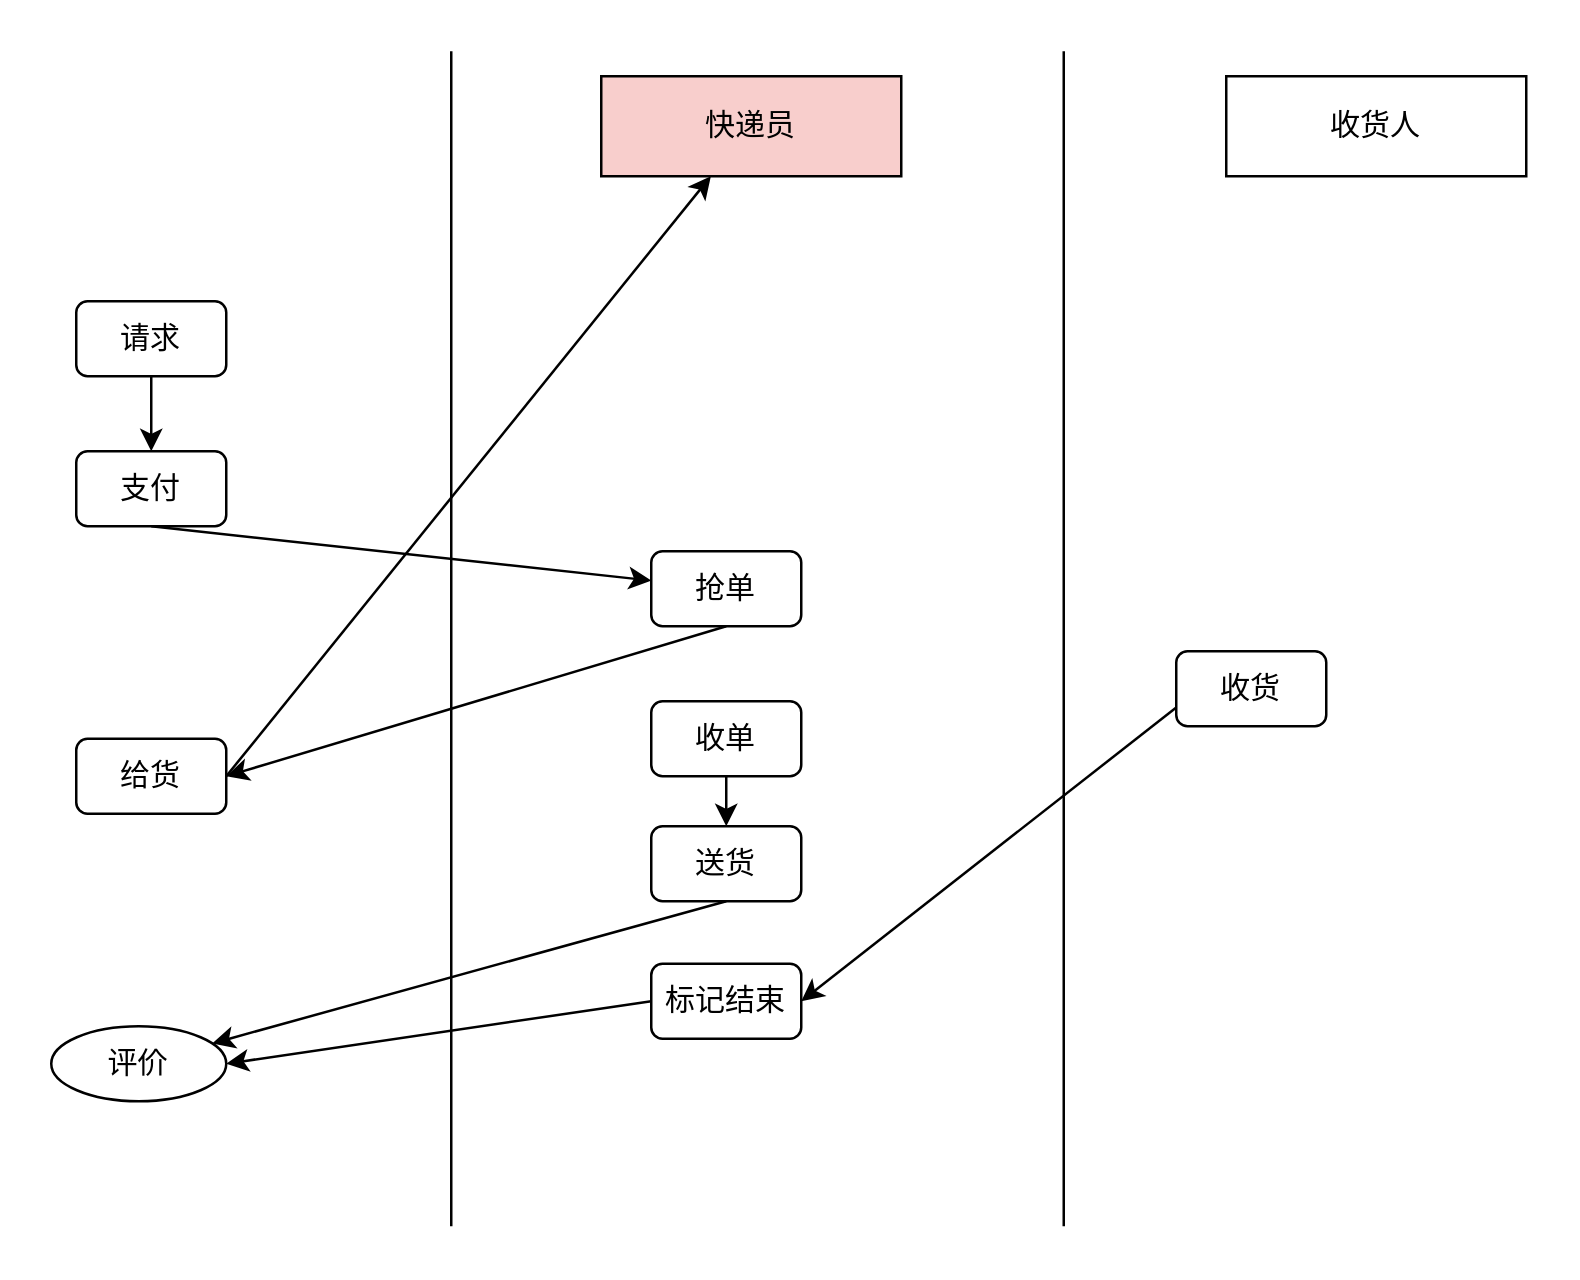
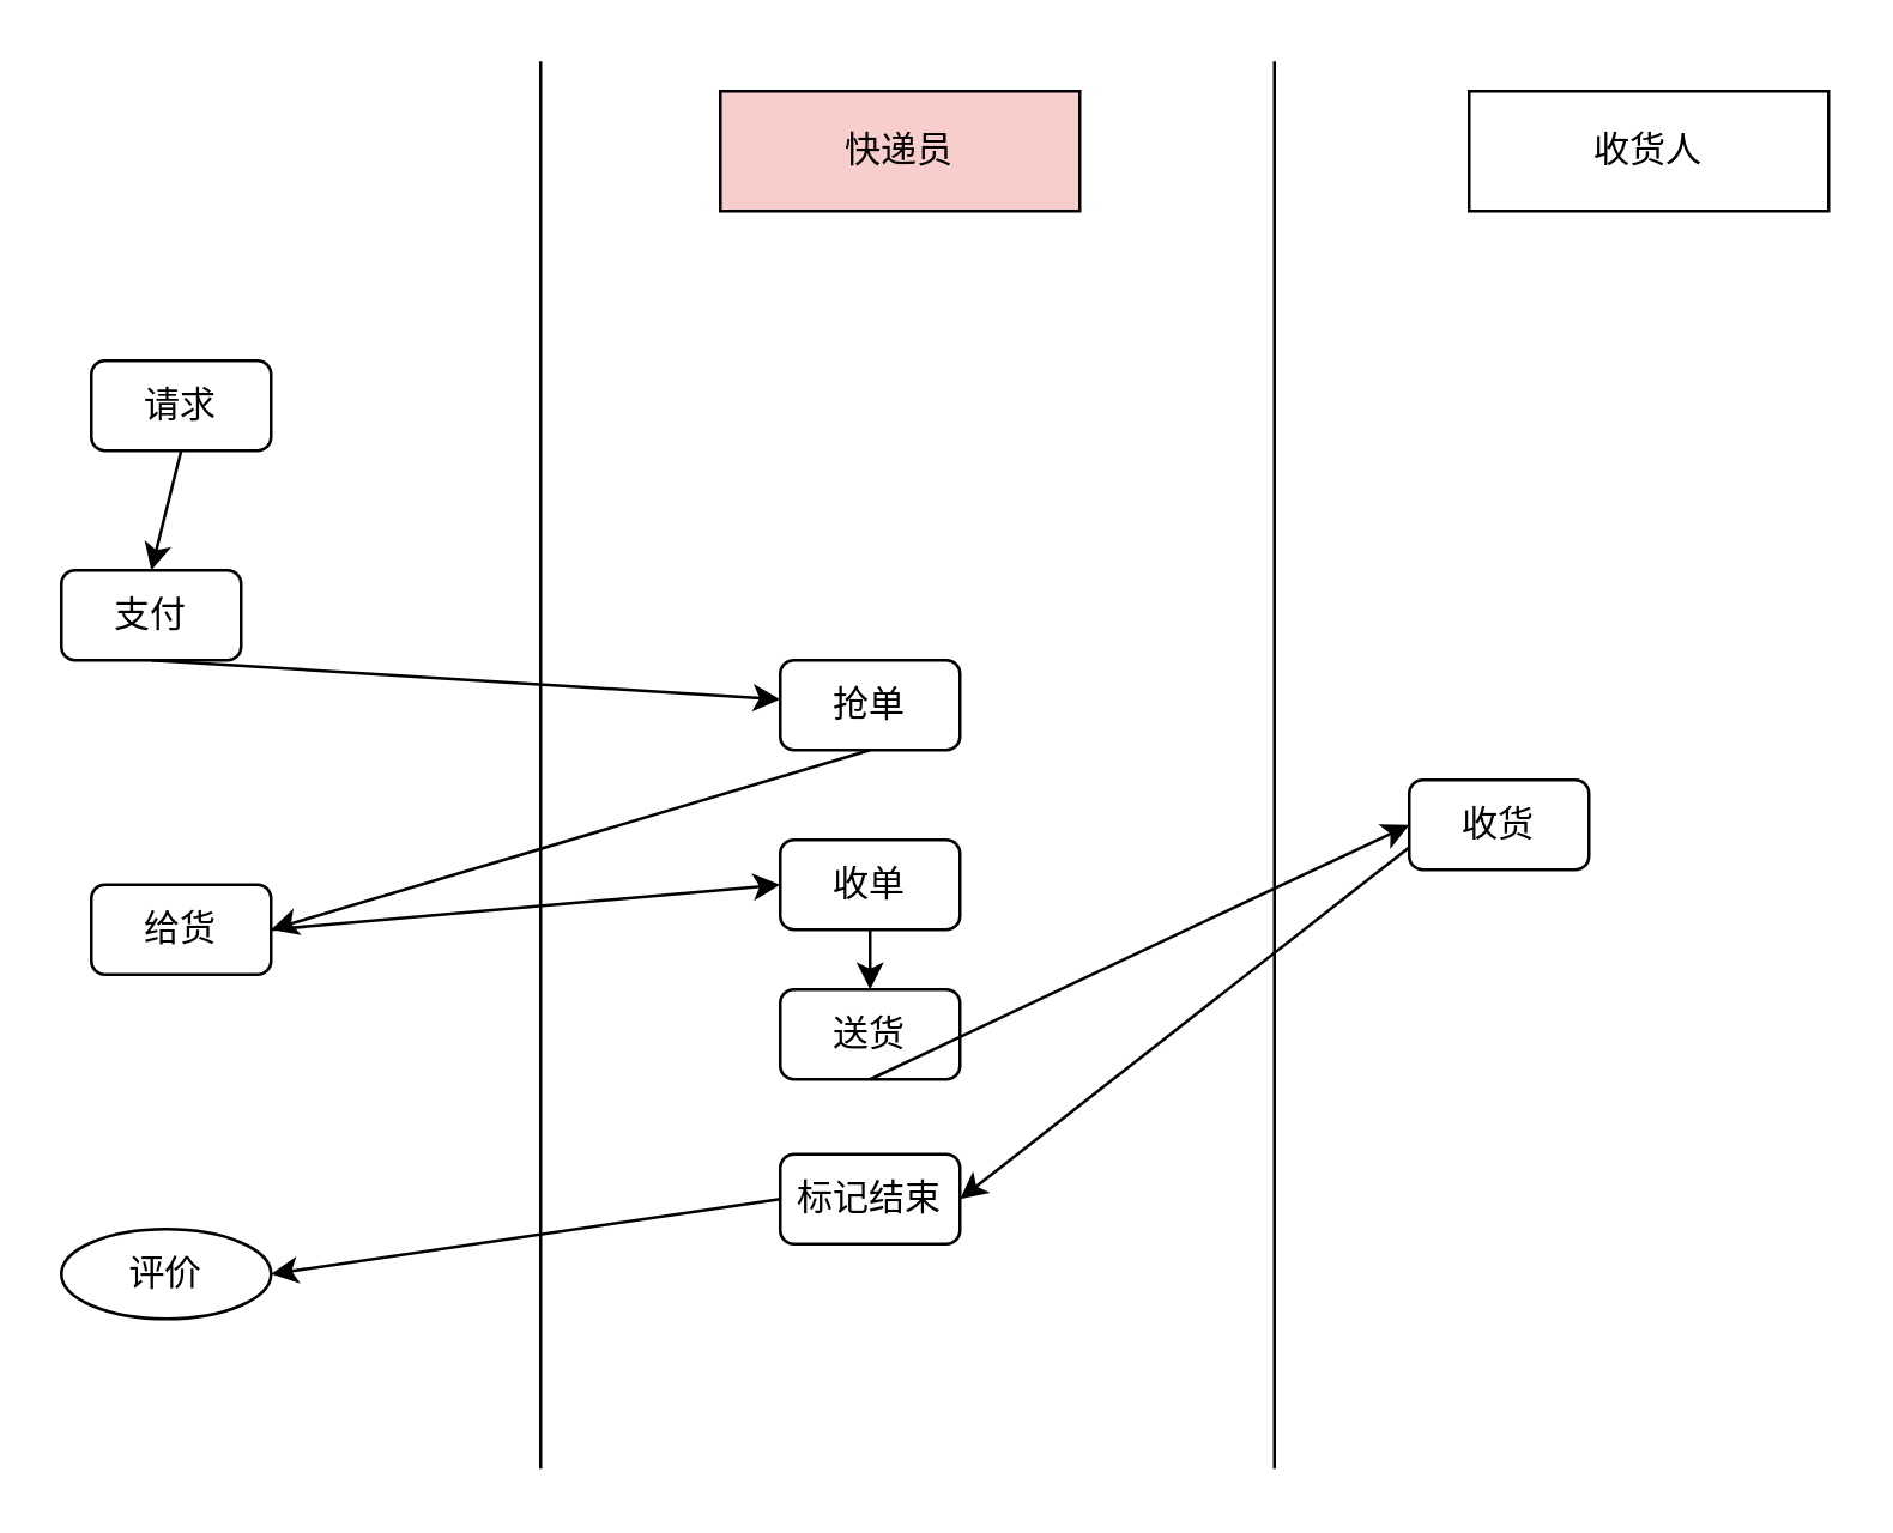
  <mxCell id="0" />
  <mxCell id="1" parent="0" />
  <mxCell id="2" value="" style="endArrow=none;html=1;" edge="1" parent="1"><mxGeometry width="50" height="50" relative="1" as="geometry"><mxPoint x="180" y="490" as="sourcePoint" /><mxPoint x="180" y="20" as="targetPoint" /></mxGeometry></mxCell>
  <mxCell id="3" value="快递员" style="rounded=0;whiteSpace=wrap;html=1;fillColor=#f8cecc;" vertex="1" parent="1"><mxGeometry x="240" y="30" width="120" height="40" as="geometry" /></mxCell>
  <mxCell id="4" value="" style="endArrow=none;html=1;" edge="1" parent="1"><mxGeometry width="50" height="50" relative="1" as="geometry"><mxPoint x="425" y="490" as="sourcePoint" /><mxPoint x="425" y="20" as="targetPoint" /></mxGeometry></mxCell>
  <mxCell id="5" value="收货人" style="rounded=0;whiteSpace=wrap;html=1;" vertex="1" parent="1"><mxGeometry x="490" y="30" width="120" height="40" as="geometry" /></mxCell>
  <mxCell id="6" value="请求" style="rounded=1;whiteSpace=wrap;html=1;" vertex="1" parent="1"><mxGeometry x="30" y="120" width="60" height="30" as="geometry" /></mxCell>
- <mxCell id="7" value="支付" style="rounded=1;whiteSpace=wrap;html=1;" vertex="1" parent="1"><mxGeometry x="30" y="180" width="60" height="30" as="geometry" /></mxCell>
+ <mxCell id="7" value="支付" style="rounded=1;whiteSpace=wrap;html=1;" vertex="1" parent="1"><mxGeometry x="20" y="190" width="60" height="30" as="geometry" /></mxCell>
  <mxCell id="8" value="抢单" style="rounded=1;whiteSpace=wrap;html=1;" vertex="1" parent="1"><mxGeometry x="260" y="220" width="60" height="30" as="geometry" /></mxCell>
  <mxCell id="9" value="收单" style="rounded=1;whiteSpace=wrap;html=1;" vertex="1" parent="1"><mxGeometry x="260" y="280" width="60" height="30" as="geometry" /></mxCell>
  <mxCell id="10" value="送货" style="rounded=1;whiteSpace=wrap;html=1;" vertex="1" parent="1"><mxGeometry x="260" y="330" width="60" height="30" as="geometry" /></mxCell>
  <mxCell id="11" value="收货" style="rounded=1;whiteSpace=wrap;html=1;" vertex="1" parent="1"><mxGeometry x="470" y="260" width="60" height="30" as="geometry" /></mxCell>
  <mxCell id="12" value="评价" style="ellipse;whiteSpace=wrap;html=1;" vertex="1" parent="1"><mxGeometry x="20" y="410" width="70" height="30" as="geometry" /></mxCell>
  <mxCell id="13" value="" style="endArrow=classic;html=1;exitX=0.5;exitY=1;exitDx=0;exitDy=0;entryX=0.5;entryY=0;entryDx=0;entryDy=0;" edge="1" parent="1" source="6" target="7"><mxGeometry width="50" height="50" relative="1" as="geometry"><mxPoint x="230" y="390" as="sourcePoint" /><mxPoint x="280" y="340" as="targetPoint" /></mxGeometry></mxCell>
  <mxCell id="14" value="" style="endArrow=classic;html=1;exitX=0.5;exitY=1;exitDx=0;exitDy=0;" edge="1" parent="1" source="7" target="8"><mxGeometry width="50" height="50" relative="1" as="geometry"><mxPoint x="230" y="390" as="sourcePoint" /><mxPoint x="280" y="340" as="targetPoint" /></mxGeometry></mxCell>
  <mxCell id="15" value="" style="endArrow=classic;html=1;exitX=0.5;exitY=1;exitDx=0;exitDy=0;entryX=1;entryY=0.5;entryDx=0;entryDy=0;" edge="1" parent="1" source="8" target="16"><mxGeometry width="50" height="50" relative="1" as="geometry"><mxPoint x="230" y="390" as="sourcePoint" /><mxPoint x="80" y="280" as="targetPoint" /></mxGeometry></mxCell>
  <mxCell id="16" value="给货" style="rounded=1;whiteSpace=wrap;html=1;" vertex="1" parent="1"><mxGeometry x="30" y="295" width="60" height="30" as="geometry" /></mxCell>
- <mxCell id="17" value="" style="endArrow=classic;html=1;exitX=1;exitY=0.5;exitDx=0;exitDy=0;" edge="1" parent="1" source="16" target="3"><mxGeometry width="50" height="50" relative="1" as="geometry"><mxPoint x="230" y="390" as="sourcePoint" /><mxPoint x="280" y="340" as="targetPoint" /></mxGeometry></mxCell>
+ <mxCell id="17" value="" style="endArrow=classic;html=1;exitX=1;exitY=0.5;exitDx=0;exitDy=0;entryX=0;entryY=0.5;entryDx=0;entryDy=0;" edge="1" parent="1" source="16" target="9"><mxGeometry width="50" height="50" relative="1" as="geometry"><mxPoint x="230" y="390" as="sourcePoint" /><mxPoint x="280" y="340" as="targetPoint" /></mxGeometry></mxCell>
  <mxCell id="18" value="" style="endArrow=classic;html=1;exitX=0.5;exitY=1;exitDx=0;exitDy=0;entryX=0.5;entryY=0;entryDx=0;entryDy=0;" edge="1" parent="1" source="9" target="10"><mxGeometry width="50" height="50" relative="1" as="geometry"><mxPoint x="230" y="390" as="sourcePoint" /><mxPoint x="280" y="340" as="targetPoint" /></mxGeometry></mxCell>
- <mxCell id="19" value="" style="endArrow=classic;html=1;exitX=0.5;exitY=1;exitDx=0;exitDy=0;" edge="1" parent="1" source="10" target="12"><mxGeometry width="50" height="50" relative="1" as="geometry"><mxPoint x="230" y="390" as="sourcePoint" /><mxPoint x="280" y="340" as="targetPoint" /></mxGeometry></mxCell>
+ <mxCell id="19" value="" style="endArrow=classic;html=1;entryX=0;entryY=0.5;entryDx=0;entryDy=0;exitX=0.5;exitY=1;exitDx=0;exitDy=0;" edge="1" parent="1" source="10" target="11"><mxGeometry width="50" height="50" relative="1" as="geometry"><mxPoint x="230" y="390" as="sourcePoint" /><mxPoint x="280" y="340" as="targetPoint" /></mxGeometry></mxCell>
  <mxCell id="20" value="标记结束" style="rounded=1;whiteSpace=wrap;html=1;" vertex="1" parent="1"><mxGeometry x="260" y="385" width="60" height="30" as="geometry" /></mxCell>
  <mxCell id="21" value="" style="endArrow=classic;html=1;entryX=1;entryY=0.5;entryDx=0;entryDy=0;exitX=0;exitY=0.5;exitDx=0;exitDy=0;" edge="1" parent="1" source="20" target="12"><mxGeometry width="50" height="50" relative="1" as="geometry"><mxPoint x="230" y="390" as="sourcePoint" /><mxPoint x="280" y="340" as="targetPoint" /></mxGeometry></mxCell>
  <mxCell id="22" value="" style="endArrow=classic;html=1;entryX=1;entryY=0.5;entryDx=0;entryDy=0;exitX=0;exitY=0.75;exitDx=0;exitDy=0;" edge="1" parent="1" source="11" target="20"><mxGeometry width="50" height="50" relative="1" as="geometry"><mxPoint x="520" y="370" as="sourcePoint" /><mxPoint x="280" y="340" as="targetPoint" /></mxGeometry></mxCell>
